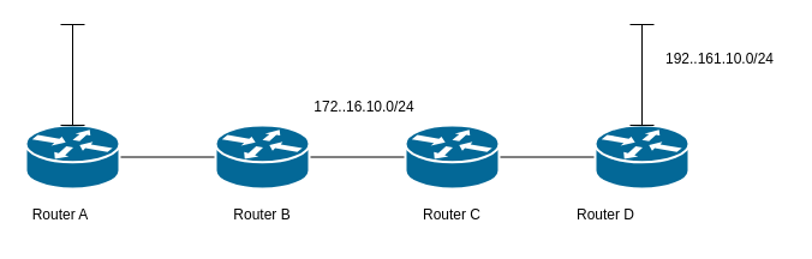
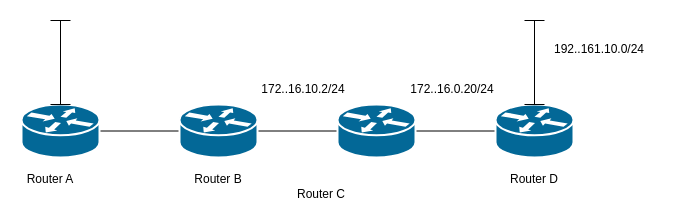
  <mxCell id="0" />
  <mxCell id="1" parent="0" />
  <mxCell id="2" value="" style="edgeStyle=orthogonalEdgeStyle;rounded=0;orthogonalLoop=1;jettySize=auto;html=1;endArrow=none;endFill=0;" edge="1" parent="1" source="4" target="5"><mxGeometry relative="1" as="geometry" /></mxCell>
  <mxCell id="3" value="" style="edgeStyle=orthogonalEdgeStyle;rounded=0;orthogonalLoop=1;jettySize=auto;html=1;endArrow=none;endFill=0;" edge="1" parent="1" source="4" target="7"><mxGeometry relative="1" as="geometry" /></mxCell>
  <mxCell id="4" value="" style="shape=mxgraph.cisco.routers.router;sketch=0;html=1;pointerEvents=1;dashed=0;fillColor=#036897;strokeColor=#ffffff;strokeWidth=2;verticalLabelPosition=bottom;verticalAlign=top;align=center;outlineConnect=0;" vertex="1" parent="1"><mxGeometry x="337" y="104" width="78" height="53" as="geometry" /></mxCell>
  <mxCell id="5" value="" style="shape=mxgraph.cisco.routers.router;sketch=0;html=1;pointerEvents=1;dashed=0;fillColor=#036897;strokeColor=#ffffff;strokeWidth=2;verticalLabelPosition=bottom;verticalAlign=top;align=center;outlineConnect=0;" vertex="1" parent="1"><mxGeometry x="495" y="104" width="78" height="53" as="geometry" /></mxCell>
  <mxCell id="6" value="" style="edgeStyle=orthogonalEdgeStyle;rounded=0;orthogonalLoop=1;jettySize=auto;html=1;endArrow=none;endFill=0;" edge="1" parent="1" source="7" target="8"><mxGeometry relative="1" as="geometry" /></mxCell>
  <mxCell id="7" value="" style="shape=mxgraph.cisco.routers.router;sketch=0;html=1;pointerEvents=1;dashed=0;fillColor=#036897;strokeColor=#ffffff;strokeWidth=2;verticalLabelPosition=bottom;verticalAlign=top;align=center;outlineConnect=0;" vertex="1" parent="1"><mxGeometry x="179" y="104" width="78" height="53" as="geometry" /></mxCell>
  <mxCell id="8" value="" style="shape=mxgraph.cisco.routers.router;sketch=0;html=1;pointerEvents=1;dashed=0;fillColor=#036897;strokeColor=#ffffff;strokeWidth=2;verticalLabelPosition=bottom;verticalAlign=top;align=center;outlineConnect=0;" vertex="1" parent="1"><mxGeometry x="21" y="104" width="78" height="53" as="geometry" /></mxCell>
  <mxCell id="9" value="" style="shape=crossbar;whiteSpace=wrap;html=1;rounded=1;direction=south;" vertex="1" parent="1"><mxGeometry x="50" y="20" width="20" height="84" as="geometry" /></mxCell>
  <mxCell id="10" value="" style="shape=crossbar;whiteSpace=wrap;html=1;rounded=1;direction=south;" vertex="1" parent="1"><mxGeometry x="524" y="20" width="20" height="84" as="geometry" /></mxCell>
  <mxCell id="11" value="Router A" style="text;html=1;strokeColor=none;fillColor=none;align=center;verticalAlign=middle;whiteSpace=wrap;rounded=0;" vertex="1" parent="1"><mxGeometry x="20" y="164" width="60" height="30" as="geometry" /></mxCell>
  <mxCell id="12" value="Router B" style="text;html=1;strokeColor=none;fillColor=none;align=center;verticalAlign=middle;whiteSpace=wrap;rounded=0;" vertex="1" parent="1"><mxGeometry x="188" y="164" width="60" height="30" as="geometry" /></mxCell>
- <mxCell id="13" value="Router C" style="text;html=1;strokeColor=none;fillColor=none;align=center;verticalAlign=middle;whiteSpace=wrap;rounded=0;" vertex="1" parent="1"><mxGeometry x="346" y="164" width="60" height="30" as="geometry" /></mxCell>
- <mxCell id="14" value="Router D" style="text;html=1;strokeColor=none;fillColor=none;align=center;verticalAlign=middle;whiteSpace=wrap;rounded=0;" vertex="1" parent="1"><mxGeometry x="474" y="164" width="60" height="30" as="geometry" /></mxCell>
- <mxCell id="16" value="172..16.10.0/24" style="text;html=1;strokeColor=none;fillColor=none;align=center;verticalAlign=middle;whiteSpace=wrap;rounded=0;" vertex="1" parent="1"><mxGeometry x="248" y="74" width="110" height="30" as="geometry" /></mxCell>
+ <mxCell id="13" value="Router C" style="text;html=1;strokeColor=none;fillColor=none;align=center;verticalAlign=middle;whiteSpace=wrap;rounded=0;" vertex="1" parent="1"><mxGeometry x="291" y="179" width="60" height="30" as="geometry" /></mxCell>
+ <mxCell id="14" value="Router D" style="text;html=1;strokeColor=none;fillColor=none;align=center;verticalAlign=middle;whiteSpace=wrap;rounded=0;" vertex="1" parent="1"><mxGeometry x="504" y="164" width="60" height="30" as="geometry" /></mxCell>
+ <mxCell id="15" value="172..16.0.20/24" style="text;html=1;strokeColor=none;fillColor=none;align=center;verticalAlign=middle;whiteSpace=wrap;rounded=0;" vertex="1" parent="1"><mxGeometry x="397" y="74" width="110" height="30" as="geometry" /></mxCell>
+ <mxCell id="16" value="172..16.10.2/24" style="text;html=1;strokeColor=none;fillColor=none;align=center;verticalAlign=middle;whiteSpace=wrap;rounded=0;" vertex="1" parent="1"><mxGeometry x="248" y="74" width="110" height="30" as="geometry" /></mxCell>
  <mxCell id="17" value="192..161.10.0/24" style="text;html=1;strokeColor=none;fillColor=none;align=center;verticalAlign=middle;whiteSpace=wrap;rounded=0;" vertex="1" parent="1"><mxGeometry x="544" y="34" width="110" height="30" as="geometry" /></mxCell>
